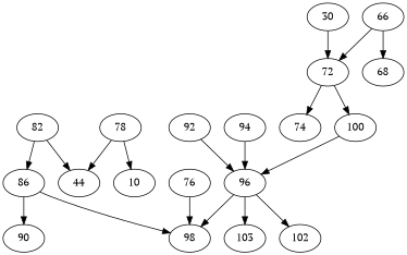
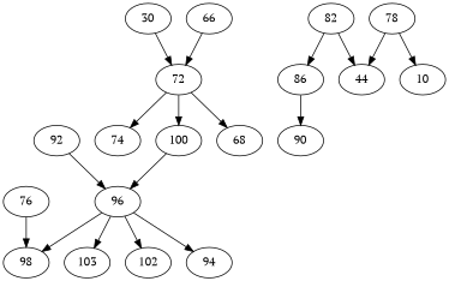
  digraph {
    fontname="PT Serif"
    node [fontname="PT Serif"]
    edge [fontcolor=red fontname="PT Serif"]
    72
    74
    100
    96
    n5 [label=30]
    66
    68
    103
    98
    102
    92
    94
    86
    90
    76
    82
    n17 [label=44]
    78
    n19 [label=10]
    72 -> 74
    72 -> 100
    100 -> 96
    96 -> 103
    96 -> 98
    96 -> 102
    n5 -> 72
    66 -> 72
-   66 -> 68
+   72 -> 68
    92 -> 96
-   94 -> 96
-   86 -> 98
+   96 -> 94
    86 -> 90
    76 -> 98
    82 -> 86
    82 -> n17
    78 -> n17
    78 -> n19
  }
